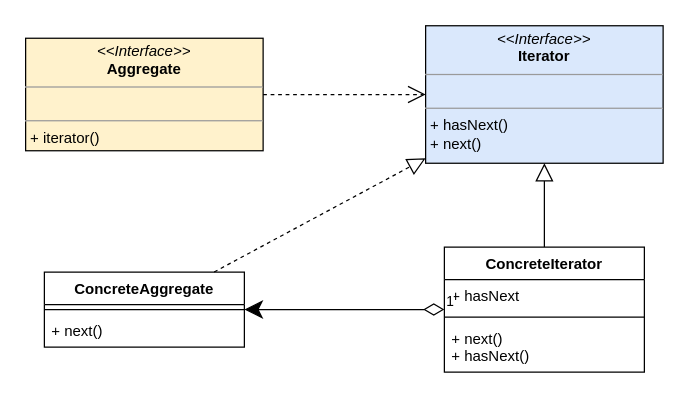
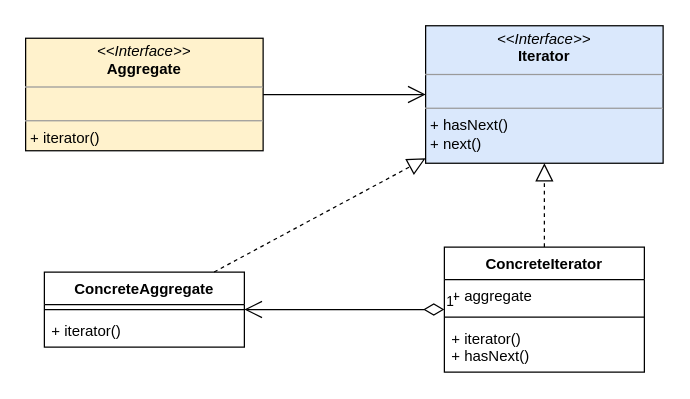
  <mxCell id="0" />
  <mxCell id="1" parent="0" />
  <mxCell id="2" value="&lt;p style=&quot;margin: 0px ; margin-top: 4px ; text-align: center&quot;&gt;&lt;i&gt;&amp;lt;&amp;lt;Interface&amp;gt;&amp;gt;&lt;/i&gt;&lt;br&gt;&lt;b&gt;Aggregate&lt;/b&gt;&lt;/p&gt;&lt;hr size=&quot;1&quot;&gt;&lt;p style=&quot;margin: 0px ; margin-left: 4px&quot;&gt;&lt;br&gt;&lt;/p&gt;&lt;hr size=&quot;1&quot;&gt;&lt;p style=&quot;margin: 0px ; margin-left: 4px&quot;&gt;+ iterator()&lt;/p&gt;" style="verticalAlign=top;align=left;overflow=fill;fontSize=12;fontFamily=Helvetica;html=1;fillColor=#fff2cc;" vertex="1" parent="1"><mxGeometry x="20" y="30" width="190" height="90" as="geometry" /></mxCell>
  <mxCell id="3" value="&lt;p style=&quot;margin: 0px ; margin-top: 4px ; text-align: center&quot;&gt;&lt;i&gt;&amp;lt;&amp;lt;Interface&amp;gt;&amp;gt;&lt;/i&gt;&lt;br&gt;&lt;b&gt;Iterator&lt;/b&gt;&lt;/p&gt;&lt;hr size=&quot;1&quot;&gt;&lt;p style=&quot;margin: 0px ; margin-left: 4px&quot;&gt;&lt;br&gt;&lt;/p&gt;&lt;hr size=&quot;1&quot;&gt;&lt;p style=&quot;margin: 0px ; margin-left: 4px&quot;&gt;+ hasNext()&lt;/p&gt;&lt;p style=&quot;margin: 0px ; margin-left: 4px&quot;&gt;+ next()&lt;/p&gt;" style="verticalAlign=top;align=left;overflow=fill;fontSize=12;fontFamily=Helvetica;html=1;fillColor=#dae8fc;" vertex="1" parent="1"><mxGeometry x="340" y="20" width="190" height="110" as="geometry" /></mxCell>
  <mxCell id="4" value="ConcreteAggregate" style="swimlane;fontStyle=1;align=center;verticalAlign=top;childLayout=stackLayout;horizontal=1;startSize=26;horizontalStack=0;resizeParent=1;resizeParentMax=0;resizeLast=0;collapsible=1;marginBottom=0;" vertex="1" parent="1"><mxGeometry x="35" y="217" width="160" height="60" as="geometry" /></mxCell>
  <mxCell id="5" value="" style="line;strokeWidth=1;fillColor=none;align=left;verticalAlign=middle;spacingTop=-1;spacingLeft=3;spacingRight=3;rotatable=0;labelPosition=right;points=[];portConstraint=eastwest;" vertex="1" parent="4"><mxGeometry y="26" width="160" height="8" as="geometry" /></mxCell>
- <mxCell id="6" value="+ next()" style="text;strokeColor=none;fillColor=none;align=left;verticalAlign=top;spacingLeft=4;spacingRight=4;overflow=hidden;rotatable=0;points=[[0,0.5],[1,0.5]];portConstraint=eastwest;" vertex="1" parent="4"><mxGeometry y="34" width="160" height="26" as="geometry" /></mxCell>
+ <mxCell id="6" value="+ iterator()" style="text;strokeColor=none;fillColor=none;align=left;verticalAlign=top;spacingLeft=4;spacingRight=4;overflow=hidden;rotatable=0;points=[[0,0.5],[1,0.5]];portConstraint=eastwest;" vertex="1" parent="4"><mxGeometry y="34" width="160" height="26" as="geometry" /></mxCell>
  <mxCell id="7" value="ConcreteIterator" style="swimlane;fontStyle=1;align=center;verticalAlign=top;childLayout=stackLayout;horizontal=1;startSize=26;horizontalStack=0;resizeParent=1;resizeParentMax=0;resizeLast=0;collapsible=1;marginBottom=0;" vertex="1" parent="1"><mxGeometry x="355" y="197" width="160" height="100" as="geometry" /></mxCell>
- <mxCell id="8" value="+ hasNext" style="text;strokeColor=none;fillColor=none;align=left;verticalAlign=top;spacingLeft=4;spacingRight=4;overflow=hidden;rotatable=0;points=[[0,0.5],[1,0.5]];portConstraint=eastwest;" vertex="1" parent="7"><mxGeometry y="26" width="160" height="26" as="geometry" /></mxCell>
+ <mxCell id="8" value="+ aggregate" style="text;strokeColor=none;fillColor=none;align=left;verticalAlign=top;spacingLeft=4;spacingRight=4;overflow=hidden;rotatable=0;points=[[0,0.5],[1,0.5]];portConstraint=eastwest;" vertex="1" parent="7"><mxGeometry y="26" width="160" height="26" as="geometry" /></mxCell>
  <mxCell id="9" value="" style="line;strokeWidth=1;fillColor=none;align=left;verticalAlign=middle;spacingTop=-1;spacingLeft=3;spacingRight=3;rotatable=0;labelPosition=right;points=[];portConstraint=eastwest;" vertex="1" parent="7"><mxGeometry y="52" width="160" height="8" as="geometry" /></mxCell>
- <mxCell id="10" value="+ next()&#10;+ hasNext()" style="text;strokeColor=none;fillColor=none;align=left;verticalAlign=top;spacingLeft=4;spacingRight=4;overflow=hidden;rotatable=0;points=[[0,0.5],[1,0.5]];portConstraint=eastwest;" vertex="1" parent="7"><mxGeometry y="60" width="160" height="40" as="geometry" /></mxCell>
+ <mxCell id="10" value="+ iterator()&#10;+ hasNext()" style="text;strokeColor=none;fillColor=none;align=left;verticalAlign=top;spacingLeft=4;spacingRight=4;overflow=hidden;rotatable=0;points=[[0,0.5],[1,0.5]];portConstraint=eastwest;" vertex="1" parent="7"><mxGeometry y="60" width="160" height="40" as="geometry" /></mxCell>
  <mxCell id="11" value="" style="endArrow=block;dashed=1;endFill=0;endSize=12;html=1;rounded=0;" edge="1" parent="1" source="4" target="3"><mxGeometry width="160" relative="1" as="geometry"><mxPoint x="180" y="220" as="sourcePoint" /><mxPoint x="340" y="220" as="targetPoint" /></mxGeometry></mxCell>
- <mxCell id="12" value="" style="endArrow=block;dashed=0;endFill=0;endSize=12;html=1;rounded=0;" edge="1" parent="1" source="7" target="3"><mxGeometry width="160" relative="1" as="geometry"><mxPoint x="125" y="227" as="sourcePoint" /><mxPoint x="125" y="130" as="targetPoint" /></mxGeometry></mxCell>
- <mxCell id="13" value="" style="endArrow=open;endFill=1;endSize=12;html=1;rounded=0;dashed=1;" edge="1" parent="1" source="2" target="3"><mxGeometry width="160" relative="1" as="geometry"><mxPoint x="180" y="220" as="sourcePoint" /><mxPoint x="340" y="220" as="targetPoint" /></mxGeometry></mxCell>
- <mxCell id="14" value="1" style="endArrow=classic;html=1;endSize=12;startArrow=diamondThin;startSize=14;startFill=0;edgeStyle=orthogonalEdgeStyle;align=left;verticalAlign=bottom;rounded=0;" edge="1" parent="1" source="7" target="4"><mxGeometry x="-1" y="3" relative="1" as="geometry"><mxPoint x="180" y="220" as="sourcePoint" /><mxPoint x="340" y="220" as="targetPoint" /></mxGeometry></mxCell>
+ <mxCell id="12" value="" style="endArrow=block;dashed=1;endFill=0;endSize=12;html=1;rounded=0;" edge="1" parent="1" source="7" target="3"><mxGeometry width="160" relative="1" as="geometry"><mxPoint x="125" y="227" as="sourcePoint" /><mxPoint x="125" y="130" as="targetPoint" /></mxGeometry></mxCell>
+ <mxCell id="13" value="" style="endArrow=open;endFill=1;endSize=12;html=1;rounded=0;" edge="1" parent="1" source="2" target="3"><mxGeometry width="160" relative="1" as="geometry"><mxPoint x="180" y="220" as="sourcePoint" /><mxPoint x="340" y="220" as="targetPoint" /></mxGeometry></mxCell>
+ <mxCell id="14" value="1" style="endArrow=open;html=1;endSize=12;startArrow=diamondThin;startSize=14;startFill=0;edgeStyle=orthogonalEdgeStyle;align=left;verticalAlign=bottom;rounded=0;" edge="1" parent="1" source="7" target="4"><mxGeometry x="-1" y="3" relative="1" as="geometry"><mxPoint x="180" y="220" as="sourcePoint" /><mxPoint x="340" y="220" as="targetPoint" /></mxGeometry></mxCell>
